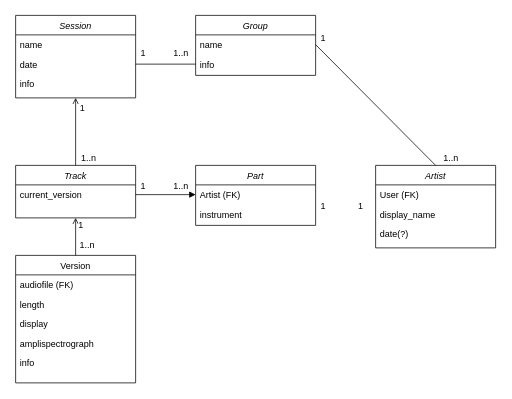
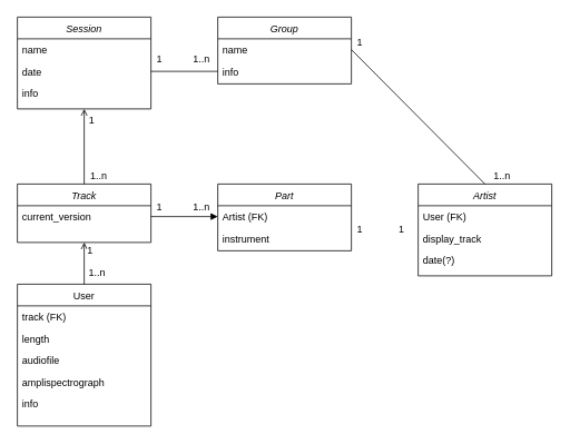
  <mxCell id="0" />
  <mxCell id="1" parent="0" />
  <mxCell id="2" value="Track" style="swimlane;fontStyle=2;align=center;verticalAlign=top;childLayout=stackLayout;horizontal=1;startSize=26;horizontalStack=0;resizeParent=1;resizeLast=0;collapsible=1;marginBottom=0;rounded=0;shadow=0;strokeWidth=1;" parent="1" vertex="1"><mxGeometry x="20" y="220" width="160" height="70" as="geometry"><mxRectangle x="220" y="120" width="160" height="26" as="alternateBounds" /></mxGeometry></mxCell>
  <mxCell id="3" value="current_version" style="text;align=left;verticalAlign=top;spacingLeft=4;spacingRight=4;overflow=hidden;rotatable=0;points=[[0,0.5],[1,0.5]];portConstraint=eastwest;" parent="2" vertex="1"><mxGeometry y="26" width="160" height="26" as="geometry" /></mxCell>
- <mxCell id="4" value="Version" style="swimlane;fontStyle=0;align=center;verticalAlign=top;childLayout=stackLayout;horizontal=1;startSize=26;horizontalStack=0;resizeParent=1;resizeLast=0;collapsible=1;marginBottom=0;rounded=0;shadow=0;strokeWidth=1;" parent="1" vertex="1"><mxGeometry x="20" y="340" width="160" height="170" as="geometry"><mxRectangle x="130" y="380" width="160" height="26" as="alternateBounds" /></mxGeometry></mxCell>
- <mxCell id="5" value="audiofile (FK)" style="text;align=left;verticalAlign=top;spacingLeft=4;spacingRight=4;overflow=hidden;rotatable=0;points=[[0,0.5],[1,0.5]];portConstraint=eastwest;" parent="4" vertex="1"><mxGeometry y="26" width="160" height="26" as="geometry" /></mxCell>
+ <mxCell id="4" value="User" style="swimlane;fontStyle=0;align=center;verticalAlign=top;childLayout=stackLayout;horizontal=1;startSize=26;horizontalStack=0;resizeParent=1;resizeLast=0;collapsible=1;marginBottom=0;rounded=0;shadow=0;strokeWidth=1;" parent="1" vertex="1"><mxGeometry x="20" y="340" width="160" height="170" as="geometry"><mxRectangle x="130" y="380" width="160" height="26" as="alternateBounds" /></mxGeometry></mxCell>
+ <mxCell id="5" value="track (FK)" style="text;align=left;verticalAlign=top;spacingLeft=4;spacingRight=4;overflow=hidden;rotatable=0;points=[[0,0.5],[1,0.5]];portConstraint=eastwest;" parent="4" vertex="1"><mxGeometry y="26" width="160" height="26" as="geometry" /></mxCell>
  <mxCell id="6" value="length" style="text;align=left;verticalAlign=top;spacingLeft=4;spacingRight=4;overflow=hidden;rotatable=0;points=[[0,0.5],[1,0.5]];portConstraint=eastwest;rounded=0;shadow=0;html=0;" parent="4" vertex="1"><mxGeometry y="52" width="160" height="26" as="geometry" /></mxCell>
- <mxCell id="7" value="display" style="text;align=left;verticalAlign=top;spacingLeft=4;spacingRight=4;overflow=hidden;rotatable=0;points=[[0,0.5],[1,0.5]];portConstraint=eastwest;rounded=0;shadow=0;html=0;" vertex="1" parent="4"><mxGeometry y="78" width="160" height="26" as="geometry" /></mxCell>
+ <mxCell id="7" value="audiofile" style="text;align=left;verticalAlign=top;spacingLeft=4;spacingRight=4;overflow=hidden;rotatable=0;points=[[0,0.5],[1,0.5]];portConstraint=eastwest;rounded=0;shadow=0;html=0;" vertex="1" parent="4"><mxGeometry y="78" width="160" height="26" as="geometry" /></mxCell>
  <mxCell id="8" value="amplispectrograph" style="text;align=left;verticalAlign=top;spacingLeft=4;spacingRight=4;overflow=hidden;rotatable=0;points=[[0,0.5],[1,0.5]];portConstraint=eastwest;rounded=0;shadow=0;html=0;" vertex="1" parent="4"><mxGeometry y="104" width="160" height="26" as="geometry" /></mxCell>
  <mxCell id="9" value="info" style="text;align=left;verticalAlign=top;spacingLeft=4;spacingRight=4;overflow=hidden;rotatable=0;points=[[0,0.5],[1,0.5]];portConstraint=eastwest;rounded=0;shadow=0;html=0;" vertex="1" parent="4"><mxGeometry y="130" width="160" height="26" as="geometry" /></mxCell>
  <mxCell id="10" value="Artist" style="swimlane;fontStyle=2;align=center;verticalAlign=top;childLayout=stackLayout;horizontal=1;startSize=26;horizontalStack=0;resizeParent=1;resizeLast=0;collapsible=1;marginBottom=0;rounded=0;shadow=0;strokeWidth=1;" vertex="1" parent="1"><mxGeometry x="500" y="220" width="160" height="110" as="geometry"><mxRectangle x="220" y="120" width="160" height="26" as="alternateBounds" /></mxGeometry></mxCell>
  <mxCell id="11" value="User (FK)" style="text;align=left;verticalAlign=top;spacingLeft=4;spacingRight=4;overflow=hidden;rotatable=0;points=[[0,0.5],[1,0.5]];portConstraint=eastwest;" vertex="1" parent="10"><mxGeometry y="26" width="160" height="26" as="geometry" /></mxCell>
- <mxCell id="12" value="display_name" style="text;align=left;verticalAlign=top;spacingLeft=4;spacingRight=4;overflow=hidden;rotatable=0;points=[[0,0.5],[1,0.5]];portConstraint=eastwest;" vertex="1" parent="10"><mxGeometry y="52" width="160" height="26" as="geometry" /></mxCell>
+ <mxCell id="12" value="display_track" style="text;align=left;verticalAlign=top;spacingLeft=4;spacingRight=4;overflow=hidden;rotatable=0;points=[[0,0.5],[1,0.5]];portConstraint=eastwest;" vertex="1" parent="10"><mxGeometry y="52" width="160" height="26" as="geometry" /></mxCell>
  <mxCell id="13" value="date(?)" style="text;align=left;verticalAlign=top;spacingLeft=4;spacingRight=4;overflow=hidden;rotatable=0;points=[[0,0.5],[1,0.5]];portConstraint=eastwest;" vertex="1" parent="10"><mxGeometry y="78" width="160" height="26" as="geometry" /></mxCell>
  <mxCell id="14" value="Part" style="swimlane;fontStyle=2;align=center;verticalAlign=top;childLayout=stackLayout;horizontal=1;startSize=26;horizontalStack=0;resizeParent=1;resizeLast=0;collapsible=1;marginBottom=0;rounded=0;shadow=0;strokeWidth=1;" vertex="1" parent="1"><mxGeometry x="260" y="220" width="160" height="80" as="geometry"><mxRectangle x="220" y="120" width="160" height="26" as="alternateBounds" /></mxGeometry></mxCell>
  <mxCell id="15" value="Artist (FK)" style="text;align=left;verticalAlign=top;spacingLeft=4;spacingRight=4;overflow=hidden;rotatable=0;points=[[0,0.5],[1,0.5]];portConstraint=eastwest;" vertex="1" parent="14"><mxGeometry y="26" width="160" height="26" as="geometry" /></mxCell>
  <mxCell id="16" value="instrument" style="text;align=left;verticalAlign=top;spacingLeft=4;spacingRight=4;overflow=hidden;rotatable=0;points=[[0,0.5],[1,0.5]];portConstraint=eastwest;" vertex="1" parent="14"><mxGeometry y="52" width="160" height="26" as="geometry" /></mxCell>
  <mxCell id="17" value="" style="endArrow=open;html=1;entryX=0.5;entryY=1;entryDx=0;entryDy=0;exitX=0.5;exitY=0;exitDx=0;exitDy=0;shadow=0;" edge="1" parent="1" source="4" target="2"><mxGeometry width="50" height="50" relative="1" as="geometry"><mxPoint x="380" y="630" as="sourcePoint" /><mxPoint x="430" y="580" as="targetPoint" /></mxGeometry></mxCell>
  <mxCell id="18" value="&lt;div&gt;1&lt;/div&gt;" style="text;html=1;align=center;verticalAlign=middle;resizable=0;points=[];labelBackgroundColor=#ffffff;" vertex="1" connectable="0" parent="17"><mxGeometry x="0.739" y="-4" relative="1" as="geometry"><mxPoint x="2" y="2" as="offset" /></mxGeometry></mxCell>
  <mxCell id="19" value="1..n" style="text;html=1;align=center;verticalAlign=middle;resizable=0;points=[];labelBackgroundColor=#ffffff;" vertex="1" connectable="0" parent="17"><mxGeometry x="-0.804" y="-2" relative="1" as="geometry"><mxPoint x="12" y="-10" as="offset" /></mxGeometry></mxCell>
  <mxCell id="20" value="" style="endArrow=block;html=1;shadow=0;entryX=0;entryY=0.5;entryDx=0;entryDy=0;exitX=1;exitY=0.5;exitDx=0;exitDy=0;" edge="1" parent="1" source="3" target="15"><mxGeometry width="50" height="50" relative="1" as="geometry"><mxPoint x="170" y="180" as="sourcePoint" /><mxPoint x="430" y="580" as="targetPoint" /></mxGeometry></mxCell>
  <mxCell id="21" value="&lt;div&gt;1&lt;/div&gt;" style="text;html=1;align=center;verticalAlign=middle;resizable=0;points=[];autosize=1;" vertex="1" parent="1"><mxGeometry x="180" y="238" width="20" height="20" as="geometry" /></mxCell>
  <mxCell id="22" value="1..n" style="text;html=1;align=center;verticalAlign=middle;resizable=0;points=[];autosize=1;" vertex="1" parent="1"><mxGeometry x="220" y="238" width="40" height="20" as="geometry" /></mxCell>
  <mxCell id="23" value="1" style="text;html=1;align=center;verticalAlign=middle;resizable=0;points=[];autosize=1;" vertex="1" parent="1"><mxGeometry x="420" y="265" width="20" height="20" as="geometry" /></mxCell>
  <mxCell id="24" value="1" style="text;html=1;align=center;verticalAlign=middle;resizable=0;points=[];autosize=1;" vertex="1" parent="1"><mxGeometry x="470" y="265" width="20" height="20" as="geometry" /></mxCell>
  <mxCell id="25" value="Session" style="swimlane;fontStyle=2;align=center;verticalAlign=top;childLayout=stackLayout;horizontal=1;startSize=26;horizontalStack=0;resizeParent=1;resizeLast=0;collapsible=1;marginBottom=0;rounded=0;shadow=0;strokeWidth=1;" vertex="1" parent="1"><mxGeometry x="20" y="20" width="160" height="110" as="geometry"><mxRectangle x="220" y="120" width="160" height="26" as="alternateBounds" /></mxGeometry></mxCell>
  <mxCell id="26" value="name" style="text;align=left;verticalAlign=top;spacingLeft=4;spacingRight=4;overflow=hidden;rotatable=0;points=[[0,0.5],[1,0.5]];portConstraint=eastwest;" vertex="1" parent="25"><mxGeometry y="26" width="160" height="26" as="geometry" /></mxCell>
  <mxCell id="27" value="date" style="text;align=left;verticalAlign=top;spacingLeft=4;spacingRight=4;overflow=hidden;rotatable=0;points=[[0,0.5],[1,0.5]];portConstraint=eastwest;" vertex="1" parent="25"><mxGeometry y="52" width="160" height="26" as="geometry" /></mxCell>
  <mxCell id="28" value="info" style="text;align=left;verticalAlign=top;spacingLeft=4;spacingRight=4;overflow=hidden;rotatable=0;points=[[0,0.5],[1,0.5]];portConstraint=eastwest;" vertex="1" parent="25"><mxGeometry y="78" width="160" height="26" as="geometry" /></mxCell>
  <mxCell id="29" value="" style="endArrow=open;html=1;shadow=0;entryX=0.5;entryY=1;entryDx=0;entryDy=0;exitX=0.5;exitY=0;exitDx=0;exitDy=0;" edge="1" parent="1" source="2" target="25"><mxGeometry width="50" height="50" relative="1" as="geometry"><mxPoint x="380" y="610" as="sourcePoint" /><mxPoint x="430" y="560" as="targetPoint" /></mxGeometry></mxCell>
  <mxCell id="30" value="1" style="text;html=1;align=center;verticalAlign=middle;resizable=0;points=[];autosize=1;" vertex="1" parent="1"><mxGeometry x="99" y="134" width="20" height="20" as="geometry" /></mxCell>
  <mxCell id="31" value="1..n" style="text;html=1;align=center;verticalAlign=middle;resizable=0;points=[];autosize=1;" vertex="1" parent="1"><mxGeometry x="97" y="200" width="40" height="20" as="geometry" /></mxCell>
  <mxCell id="32" value="Group" style="swimlane;fontStyle=2;align=center;verticalAlign=top;childLayout=stackLayout;horizontal=1;startSize=26;horizontalStack=0;resizeParent=1;resizeLast=0;collapsible=1;marginBottom=0;rounded=0;shadow=0;strokeWidth=1;" vertex="1" parent="1"><mxGeometry x="260" y="20" width="160" height="80" as="geometry"><mxRectangle x="220" y="120" width="160" height="26" as="alternateBounds" /></mxGeometry></mxCell>
  <mxCell id="33" value="name" style="text;align=left;verticalAlign=top;spacingLeft=4;spacingRight=4;overflow=hidden;rotatable=0;points=[[0,0.5],[1,0.5]];portConstraint=eastwest;" vertex="1" parent="32"><mxGeometry y="26" width="160" height="26" as="geometry" /></mxCell>
  <mxCell id="34" value="info" style="text;align=left;verticalAlign=top;spacingLeft=4;spacingRight=4;overflow=hidden;rotatable=0;points=[[0,0.5],[1,0.5]];portConstraint=eastwest;" vertex="1" parent="32"><mxGeometry y="52" width="160" height="26" as="geometry" /></mxCell>
  <mxCell id="35" value="" style="endArrow=none;html=1;shadow=0;entryX=0;entryY=0.5;entryDx=0;entryDy=0;exitX=1;exitY=0.5;exitDx=0;exitDy=0;" edge="1" parent="1" source="27"><mxGeometry width="50" height="50" relative="1" as="geometry"><mxPoint x="184" y="133" as="sourcePoint" /><mxPoint x="260" y="85" as="targetPoint" /></mxGeometry></mxCell>
  <mxCell id="36" value="&lt;div&gt;1&lt;/div&gt;" style="text;html=1;align=center;verticalAlign=middle;resizable=0;points=[];autosize=1;" vertex="1" parent="1"><mxGeometry x="180" y="60" width="20" height="20" as="geometry" /></mxCell>
  <mxCell id="37" value="1..n" style="text;html=1;align=center;verticalAlign=middle;resizable=0;points=[];autosize=1;" vertex="1" parent="1"><mxGeometry x="220" y="60" width="40" height="20" as="geometry" /></mxCell>
  <mxCell id="38" value="" style="endArrow=none;html=1;shadow=0;entryX=1;entryY=0.5;entryDx=0;entryDy=0;exitX=0.5;exitY=0;exitDx=0;exitDy=0;" edge="1" parent="1" source="10" target="33"><mxGeometry width="50" height="50" relative="1" as="geometry"><mxPoint x="380" y="610" as="sourcePoint" /><mxPoint x="430" y="560" as="targetPoint" /></mxGeometry></mxCell>
  <mxCell id="39" value="&lt;div&gt;1&lt;/div&gt;" style="text;html=1;align=center;verticalAlign=middle;resizable=0;points=[];autosize=1;" vertex="1" parent="1"><mxGeometry x="420" y="40" width="20" height="20" as="geometry" /></mxCell>
  <mxCell id="40" value="1..n" style="text;html=1;align=center;verticalAlign=middle;resizable=0;points=[];autosize=1;" vertex="1" parent="1"><mxGeometry x="580" y="200" width="40" height="20" as="geometry" /></mxCell>
